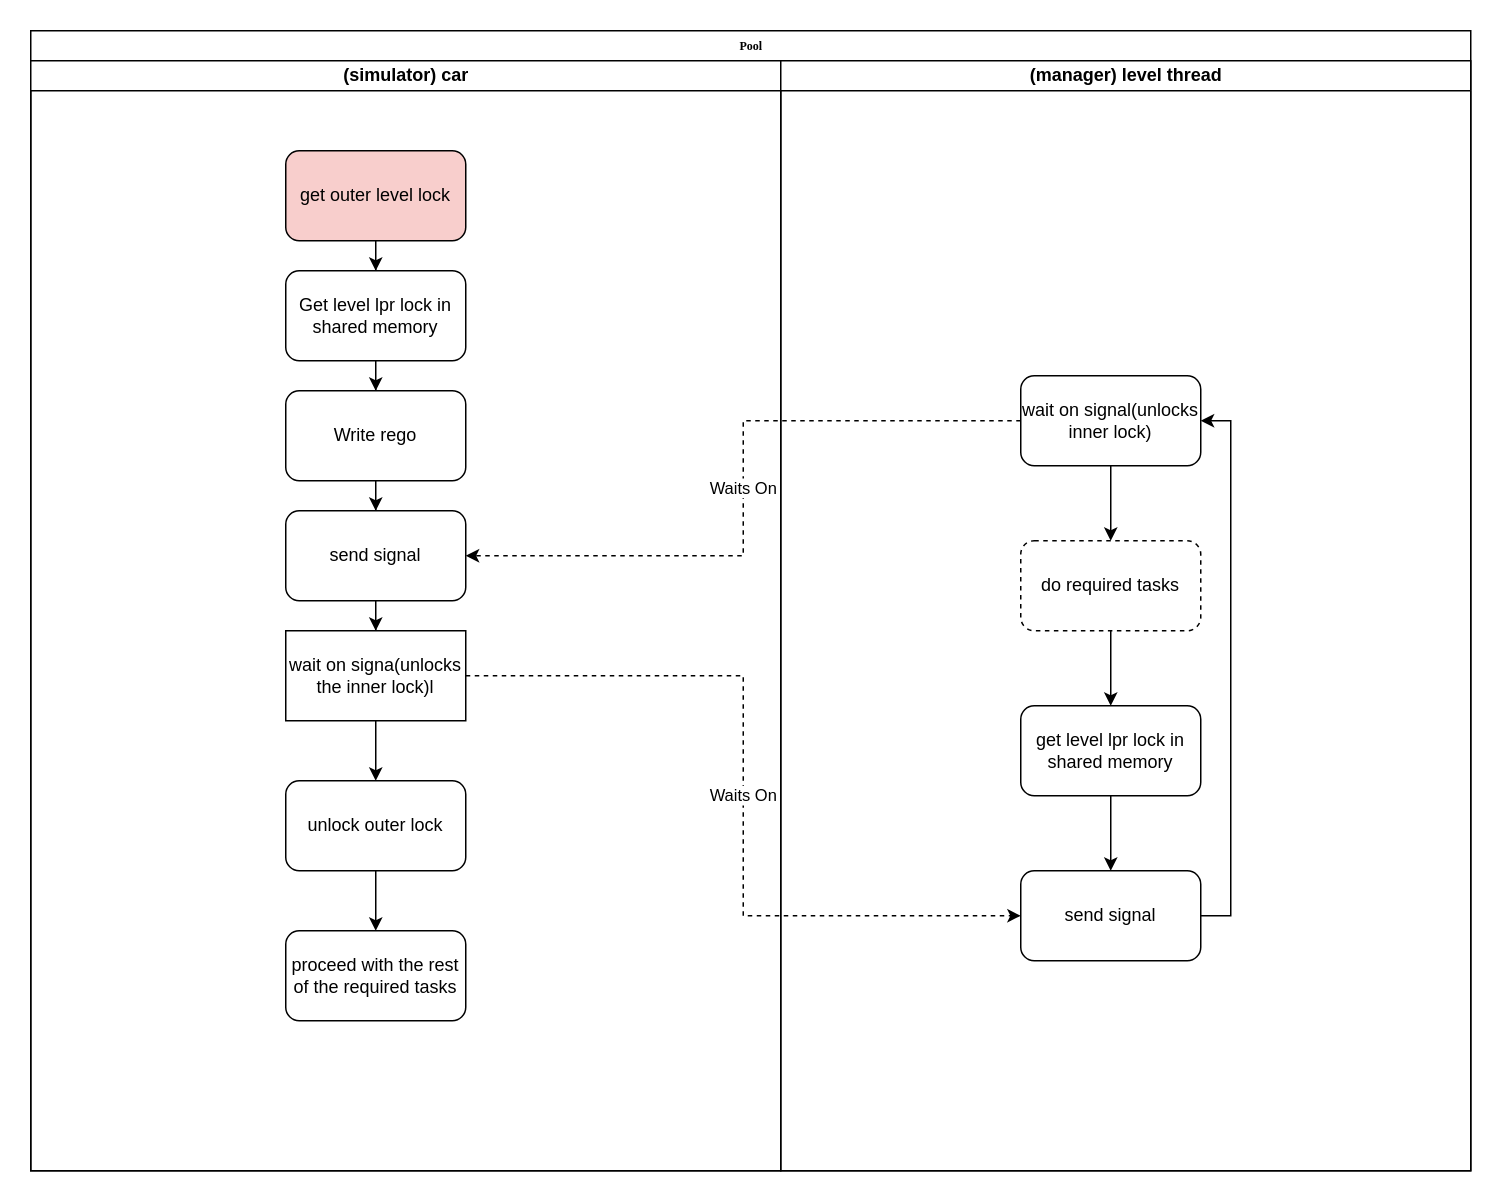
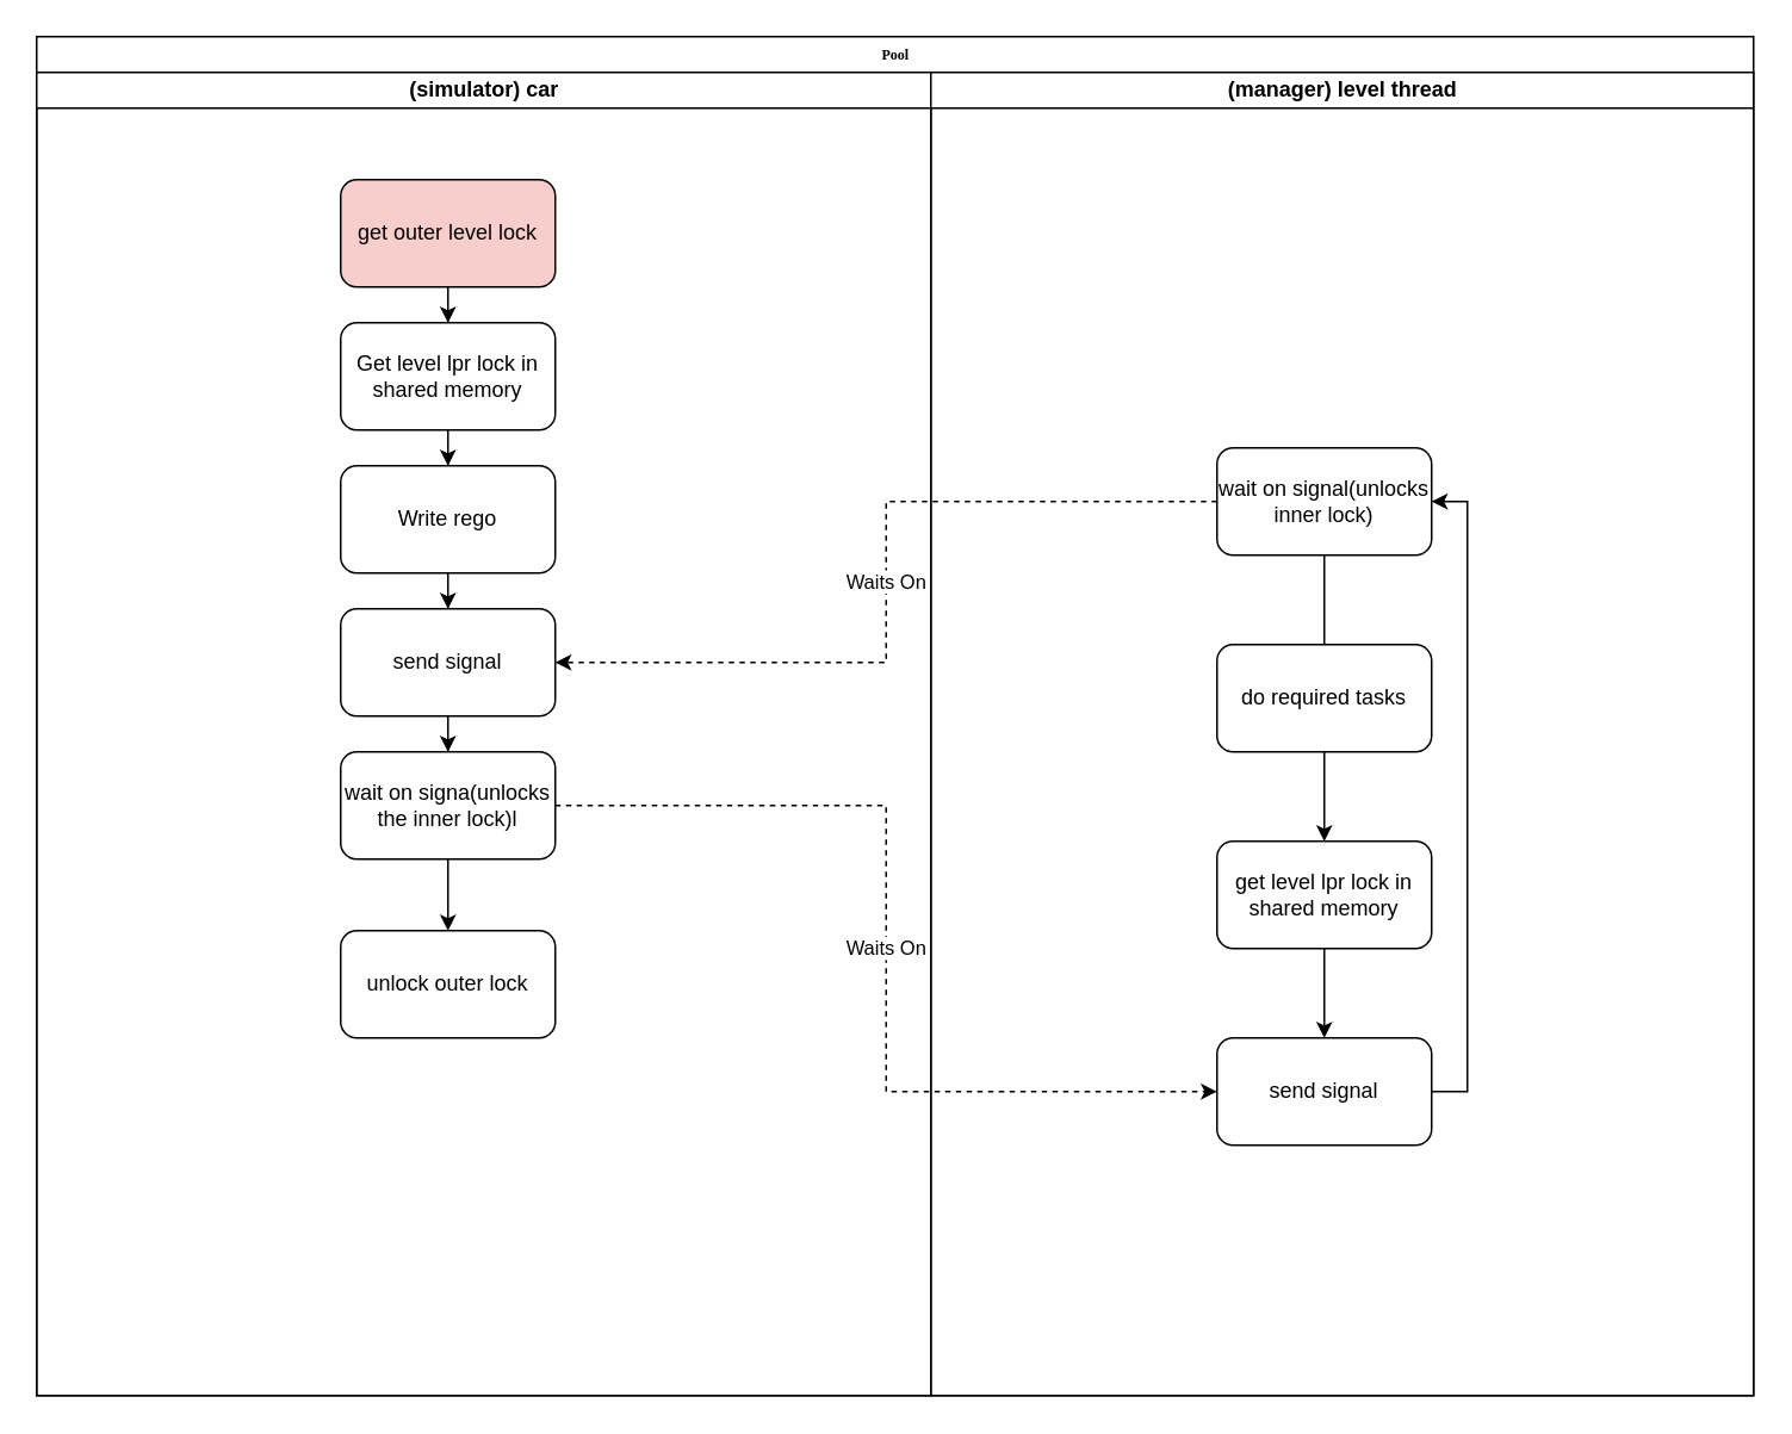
  <mxCell id="0" />
  <mxCell id="1" parent="0" />
  <mxCell id="2" value="Pool" style="swimlane;html=1;childLayout=stackLayout;startSize=20;rounded=0;shadow=0;labelBackgroundColor=none;strokeWidth=1;fontFamily=Verdana;fontSize=8;align=center;" parent="1" vertex="1"><mxGeometry x="20" y="20" width="960" height="760" as="geometry" /></mxCell>
  <mxCell id="3" value="(simulator) car" style="swimlane;html=1;startSize=20;" parent="2" vertex="1"><mxGeometry y="20" width="500" height="740" as="geometry" /></mxCell>
  <mxCell id="4" value="" style="edgeStyle=orthogonalEdgeStyle;rounded=0;orthogonalLoop=1;jettySize=auto;html=1;" edge="1" parent="3" source="5" target="7"><mxGeometry relative="1" as="geometry" /></mxCell>
  <mxCell id="5" value="get outer level lock" style="rounded=1;whiteSpace=wrap;html=1;fillColor=#f8cecc;" vertex="1" parent="3"><mxGeometry x="170" y="60" width="120" height="60" as="geometry" /></mxCell>
  <mxCell id="6" value="" style="edgeStyle=orthogonalEdgeStyle;rounded=0;orthogonalLoop=1;jettySize=auto;html=1;" edge="1" parent="3" source="7" target="9"><mxGeometry relative="1" as="geometry" /></mxCell>
  <mxCell id="7" value="Get level lpr lock in shared memory" style="whiteSpace=wrap;html=1;rounded=1;" vertex="1" parent="3"><mxGeometry x="170" y="140" width="120" height="60" as="geometry" /></mxCell>
  <mxCell id="8" value="" style="edgeStyle=orthogonalEdgeStyle;rounded=0;orthogonalLoop=1;jettySize=auto;html=1;" edge="1" parent="3" source="9" target="11"><mxGeometry relative="1" as="geometry" /></mxCell>
  <mxCell id="9" value="Write rego" style="whiteSpace=wrap;html=1;rounded=1;" vertex="1" parent="3"><mxGeometry x="170" y="220" width="120" height="60" as="geometry" /></mxCell>
  <mxCell id="10" value="" style="edgeStyle=orthogonalEdgeStyle;rounded=0;orthogonalLoop=1;jettySize=auto;html=1;" edge="1" parent="3" source="11" target="13"><mxGeometry relative="1" as="geometry" /></mxCell>
  <mxCell id="11" value="send signal" style="whiteSpace=wrap;html=1;rounded=1;" vertex="1" parent="3"><mxGeometry x="170" y="300" width="120" height="60" as="geometry" /></mxCell>
  <mxCell id="12" value="" style="edgeStyle=orthogonalEdgeStyle;rounded=0;orthogonalLoop=1;jettySize=auto;html=1;strokeColor=default;" edge="1" parent="3" source="13" target="15"><mxGeometry relative="1" as="geometry" /></mxCell>
- <mxCell id="13" value="wait on signa(unlocks the inner lock)l" style="whiteSpace=wrap;html=1;rounded=0;" vertex="1" parent="3"><mxGeometry x="170" y="380" width="120" height="60" as="geometry" /></mxCell>
- <mxCell id="14" value="" style="edgeStyle=orthogonalEdgeStyle;rounded=0;orthogonalLoop=1;jettySize=auto;html=1;strokeColor=default;" edge="1" parent="3" source="15" target="16"><mxGeometry relative="1" as="geometry" /></mxCell>
+ <mxCell id="13" value="wait on signa(unlocks the inner lock)l" style="whiteSpace=wrap;html=1;rounded=1;" vertex="1" parent="3"><mxGeometry x="170" y="380" width="120" height="60" as="geometry" /></mxCell>
  <mxCell id="15" value="unlock outer lock" style="whiteSpace=wrap;html=1;rounded=1;" vertex="1" parent="3"><mxGeometry x="170" y="480" width="120" height="60" as="geometry" /></mxCell>
- <mxCell id="16" value="proceed with the rest of the required tasks" style="whiteSpace=wrap;html=1;rounded=1;" vertex="1" parent="3"><mxGeometry x="170" y="580" width="120" height="60" as="geometry" /></mxCell>
  <mxCell id="17" value="(manager) level thread" style="swimlane;html=1;startSize=20;" parent="2" vertex="1"><mxGeometry x="500" y="20" width="460" height="740" as="geometry" /></mxCell>
  <mxCell id="18" value="" style="edgeStyle=orthogonalEdgeStyle;rounded=0;orthogonalLoop=1;jettySize=auto;html=1;strokeColor=default;" edge="1" parent="17" source="19" target="21"><mxGeometry relative="1" as="geometry" /></mxCell>
- <mxCell id="19" value="do required tasks" style="whiteSpace=wrap;html=1;rounded=1;dashed=1;" vertex="1" parent="17"><mxGeometry x="160" y="320" width="120" height="60" as="geometry" /></mxCell>
+ <mxCell id="19" value="do required tasks" style="whiteSpace=wrap;html=1;rounded=1;" vertex="1" parent="17"><mxGeometry x="160" y="320" width="120" height="60" as="geometry" /></mxCell>
  <mxCell id="20" value="" style="edgeStyle=orthogonalEdgeStyle;rounded=0;orthogonalLoop=1;jettySize=auto;html=1;strokeColor=default;" edge="1" parent="17" source="21" target="23"><mxGeometry relative="1" as="geometry" /></mxCell>
  <mxCell id="21" value="get level lpr lock in shared memory" style="whiteSpace=wrap;html=1;rounded=1;" vertex="1" parent="17"><mxGeometry x="160" y="430" width="120" height="60" as="geometry" /></mxCell>
  <mxCell id="22" style="edgeStyle=orthogonalEdgeStyle;rounded=0;orthogonalLoop=1;jettySize=auto;html=1;exitX=1;exitY=0.5;exitDx=0;exitDy=0;entryX=1;entryY=0.5;entryDx=0;entryDy=0;strokeColor=default;" edge="1" parent="17" source="23" target="25"><mxGeometry relative="1" as="geometry" /></mxCell>
  <mxCell id="23" value="send signal" style="whiteSpace=wrap;html=1;rounded=1;" vertex="1" parent="17"><mxGeometry x="160" y="540" width="120" height="60" as="geometry" /></mxCell>
- <mxCell id="24" style="edgeStyle=orthogonalEdgeStyle;rounded=0;orthogonalLoop=1;jettySize=auto;html=1;exitX=0.5;exitY=1;exitDx=0;exitDy=0;entryX=0.5;entryY=0;entryDx=0;entryDy=0;strokeColor=default;" edge="1" parent="17" source="25" target="19"><mxGeometry relative="1" as="geometry" /></mxCell>
+ <mxCell id="24" style="edgeStyle=orthogonalEdgeStyle;rounded=0;orthogonalLoop=1;jettySize=auto;html=1;exitX=0.5;exitY=1;exitDx=0;exitDy=0;entryX=0.5;entryY=0;entryDx=0;entryDy=0;strokeColor=default;endArrow=none;" edge="1" parent="17" source="25" target="19"><mxGeometry relative="1" as="geometry" /></mxCell>
  <mxCell id="25" value="wait on signal(unlocks inner lock)" style="rounded=1;whiteSpace=wrap;html=1;" vertex="1" parent="17"><mxGeometry x="160" y="210" width="120" height="60" as="geometry" /></mxCell>
  <mxCell id="26" value="Waits On" style="edgeStyle=orthogonalEdgeStyle;rounded=0;orthogonalLoop=1;jettySize=auto;html=1;exitX=0;exitY=0.5;exitDx=0;exitDy=0;entryX=1;entryY=0.5;entryDx=0;entryDy=0;strokeColor=default;dashed=1;" edge="1" parent="2" source="25" target="11"><mxGeometry relative="1" as="geometry" /></mxCell>
  <mxCell id="27" value="Waits On" style="edgeStyle=orthogonalEdgeStyle;rounded=0;orthogonalLoop=1;jettySize=auto;html=1;exitX=1;exitY=0.5;exitDx=0;exitDy=0;entryX=0;entryY=0.5;entryDx=0;entryDy=0;strokeColor=default;dashed=1;" edge="1" parent="2" source="13" target="23"><mxGeometry relative="1" as="geometry" /></mxCell>
